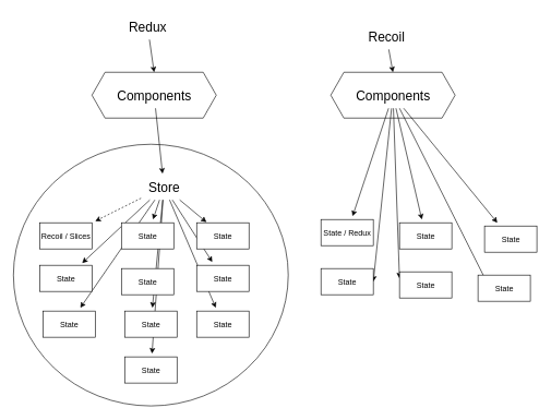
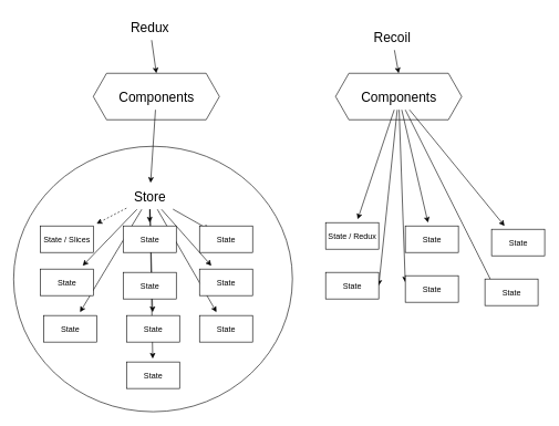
  <mxCell id="0" />
  <mxCell id="1" parent="0" />
  <mxCell id="2" style="edgeStyle=none;html=1;fontSize=20;entryX=0.5;entryY=0;entryDx=0;entryDy=0;" edge="1" parent="1" source="3" target="37"><mxGeometry relative="1" as="geometry"><mxPoint x="270" y="90" as="targetPoint" /></mxGeometry></mxCell>
  <mxCell id="3" value="&lt;font style=&quot;font-size: 20px;&quot;&gt;Redux&lt;/font&gt;" style="text;html=1;align=center;verticalAlign=middle;resizable=0;points=[];autosize=1;strokeColor=none;fillColor=none;" vertex="1" parent="1"><mxGeometry x="185" y="20" width="80" height="40" as="geometry" /></mxCell>
  <mxCell id="4" value="" style="ellipse;whiteSpace=wrap;html=1;fontSize=20;" vertex="1" parent="1"><mxGeometry y="220" width="420" height="400" as="geometry" x="20" /></mxCell>
  <mxCell id="5" style="edgeStyle=none;html=1;fontSize=12;dashed=1;" edge="1" parent="1" source="14" target="16"><mxGeometry relative="1" as="geometry" /></mxCell>
  <mxCell id="6" style="edgeStyle=none;html=1;fontSize=12;" edge="1" parent="1" source="14" target="18"><mxGeometry relative="1" as="geometry" /></mxCell>
  <mxCell id="7" style="edgeStyle=none;html=1;fontSize=12;" edge="1" parent="1" source="14" target="34"><mxGeometry relative="1" as="geometry" /></mxCell>
  <mxCell id="8" style="edgeStyle=none;html=1;fontSize=12;" edge="1" parent="1" source="14" target="20"><mxGeometry relative="1" as="geometry" /></mxCell>
  <mxCell id="9" style="edgeStyle=none;html=1;fontSize=12;" edge="1" parent="1" source="14" target="32"><mxGeometry relative="1" as="geometry" /></mxCell>
  <mxCell id="10" style="edgeStyle=none;html=1;fontSize=12;" edge="1" parent="1" source="14" target="24"><mxGeometry relative="1" as="geometry" /></mxCell>
  <mxCell id="11" style="edgeStyle=none;html=1;fontSize=12;" edge="1" parent="1" source="14" target="28"><mxGeometry relative="1" as="geometry" /></mxCell>
  <mxCell id="12" style="edgeStyle=none;html=1;fontSize=12;" edge="1" parent="1" source="14" target="26"><mxGeometry relative="1" as="geometry" /></mxCell>
  <mxCell id="13" style="edgeStyle=none;html=1;fontSize=12;" edge="1" parent="1" source="14" target="22"><mxGeometry relative="1" as="geometry" /></mxCell>
- <mxCell id="14" value="Store" style="text;html=1;align=center;verticalAlign=middle;resizable=0;points=[];autosize=1;strokeColor=none;fillColor=none;fontSize=20;" vertex="1" parent="1"><mxGeometry x="215" y="265" width="70" height="40" as="geometry" /></mxCell>
+ <mxCell id="14" value="Store" style="text;html=1;align=center;verticalAlign=middle;resizable=0;points=[];autosize=1;strokeColor=none;fillColor=none;fontSize=20;" vertex="1" parent="1"><mxGeometry x="190" y="275" width="70" height="40" as="geometry" /></mxCell>
  <mxCell id="15" value="" style="rounded=0;whiteSpace=wrap;html=1;fontSize=20;" vertex="1" parent="1"><mxGeometry x="60" y="340" width="80" height="40" as="geometry" /></mxCell>
- <mxCell id="16" value="&lt;p style=&quot;line-height: 100%; font-size: 12px;&quot;&gt;&lt;font style=&quot;font-size: 12px;&quot;&gt;Recoil / Slices&lt;/font&gt;&lt;/p&gt;" style="text;html=1;align=center;verticalAlign=middle;resizable=0;points=[];autosize=1;strokeColor=none;fillColor=none;fontSize=20;" vertex="1" parent="1"><mxGeometry x="55" y="335" width="90" height="50" as="geometry" /></mxCell>
+ <mxCell id="16" value="&lt;p style=&quot;line-height: 100%; font-size: 12px;&quot;&gt;&lt;font style=&quot;font-size: 12px;&quot;&gt;State / Slices&lt;/font&gt;&lt;/p&gt;" style="text;html=1;align=center;verticalAlign=middle;resizable=0;points=[];autosize=1;strokeColor=none;fillColor=none;fontSize=20;" vertex="1" parent="1"><mxGeometry x="55" y="335" width="90" height="50" as="geometry" /></mxCell>
  <mxCell id="17" value="" style="rounded=0;whiteSpace=wrap;html=1;fontSize=20;" vertex="1" parent="1"><mxGeometry x="185" y="340" width="80" height="40" as="geometry" /></mxCell>
  <mxCell id="18" value="&lt;p style=&quot;line-height: 100%; font-size: 12px;&quot;&gt;&lt;font style=&quot;font-size: 12px;&quot;&gt;State&lt;/font&gt;&lt;/p&gt;" style="text;html=1;align=center;verticalAlign=middle;resizable=0;points=[];autosize=1;strokeColor=none;fillColor=none;fontSize=20;" vertex="1" parent="1"><mxGeometry x="200" y="335" width="50" height="50" as="geometry" /></mxCell>
  <mxCell id="19" value="" style="rounded=0;whiteSpace=wrap;html=1;fontSize=20;" vertex="1" parent="1"><mxGeometry x="60" y="405" width="80" height="40" as="geometry" /></mxCell>
  <mxCell id="20" value="&lt;p style=&quot;line-height: 100%; font-size: 12px;&quot;&gt;&lt;font style=&quot;font-size: 12px;&quot;&gt;State&lt;/font&gt;&lt;/p&gt;" style="text;html=1;align=center;verticalAlign=middle;resizable=0;points=[];autosize=1;strokeColor=none;fillColor=none;fontSize=20;" vertex="1" parent="1"><mxGeometry x="75" y="400" width="50" height="50" as="geometry" /></mxCell>
  <mxCell id="21" value="" style="rounded=0;whiteSpace=wrap;html=1;fontSize=20;" vertex="1" parent="1"><mxGeometry x="190" y="545" width="80" height="40" as="geometry" /></mxCell>
  <mxCell id="22" value="&lt;p style=&quot;line-height: 100%; font-size: 12px;&quot;&gt;&lt;font style=&quot;font-size: 12px;&quot;&gt;State&lt;/font&gt;&lt;/p&gt;" style="text;html=1;align=center;verticalAlign=middle;resizable=0;points=[];autosize=1;strokeColor=none;fillColor=none;fontSize=20;" vertex="1" parent="1"><mxGeometry x="205" y="540" width="50" height="50" as="geometry" /></mxCell>
  <mxCell id="23" value="" style="rounded=0;whiteSpace=wrap;html=1;fontSize=20;" vertex="1" parent="1"><mxGeometry x="65" y="475" width="80" height="40" as="geometry" /></mxCell>
  <mxCell id="24" value="&lt;p style=&quot;line-height: 100%; font-size: 12px;&quot;&gt;&lt;font style=&quot;font-size: 12px;&quot;&gt;State&lt;/font&gt;&lt;/p&gt;" style="text;html=1;align=center;verticalAlign=middle;resizable=0;points=[];autosize=1;strokeColor=none;fillColor=none;fontSize=20;" vertex="1" parent="1"><mxGeometry x="80" y="470" width="50" height="50" as="geometry" /></mxCell>
  <mxCell id="25" value="" style="rounded=0;whiteSpace=wrap;html=1;fontSize=20;" vertex="1" parent="1"><mxGeometry x="190" y="475" width="80" height="40" as="geometry" /></mxCell>
  <mxCell id="26" value="&lt;p style=&quot;line-height: 100%; font-size: 12px;&quot;&gt;&lt;font style=&quot;font-size: 12px;&quot;&gt;State&lt;/font&gt;&lt;/p&gt;" style="text;html=1;align=center;verticalAlign=middle;resizable=0;points=[];autosize=1;strokeColor=none;fillColor=none;fontSize=20;" vertex="1" parent="1"><mxGeometry x="205" y="470" width="50" height="50" as="geometry" /></mxCell>
  <mxCell id="27" value="" style="rounded=0;whiteSpace=wrap;html=1;fontSize=20;" vertex="1" parent="1"><mxGeometry x="300" y="475" width="80" height="40" as="geometry" /></mxCell>
  <mxCell id="28" value="&lt;p style=&quot;line-height: 100%; font-size: 12px;&quot;&gt;&lt;font style=&quot;font-size: 12px;&quot;&gt;State&lt;/font&gt;&lt;/p&gt;" style="text;html=1;align=center;verticalAlign=middle;resizable=0;points=[];autosize=1;strokeColor=none;fillColor=none;fontSize=20;" vertex="1" parent="1"><mxGeometry x="315" y="470" width="50" height="50" as="geometry" /></mxCell>
  <mxCell id="29" value="" style="rounded=0;whiteSpace=wrap;html=1;fontSize=20;" vertex="1" parent="1"><mxGeometry x="185" y="410" width="80" height="40" as="geometry" /></mxCell>
  <mxCell id="30" value="&lt;p style=&quot;line-height: 100%; font-size: 12px;&quot;&gt;&lt;font style=&quot;font-size: 12px;&quot;&gt;State&lt;/font&gt;&lt;/p&gt;" style="text;html=1;align=center;verticalAlign=middle;resizable=0;points=[];autosize=1;strokeColor=none;fillColor=none;fontSize=20;" vertex="1" parent="1"><mxGeometry x="200" y="405" width="50" height="50" as="geometry" /></mxCell>
  <mxCell id="31" value="" style="rounded=0;whiteSpace=wrap;html=1;fontSize=20;" vertex="1" parent="1"><mxGeometry x="300" y="405" width="80" height="40" as="geometry" /></mxCell>
  <mxCell id="32" value="&lt;p style=&quot;line-height: 100%; font-size: 12px;&quot;&gt;&lt;font style=&quot;font-size: 12px;&quot;&gt;State&lt;/font&gt;&lt;/p&gt;" style="text;html=1;align=center;verticalAlign=middle;resizable=0;points=[];autosize=1;strokeColor=none;fillColor=none;fontSize=20;" vertex="1" parent="1"><mxGeometry x="315" y="400" width="50" height="50" as="geometry" /></mxCell>
  <mxCell id="33" value="" style="rounded=0;whiteSpace=wrap;html=1;fontSize=20;" vertex="1" parent="1"><mxGeometry x="300" y="340" width="80" height="40" as="geometry" /></mxCell>
  <mxCell id="34" value="&lt;p style=&quot;line-height: 100%; font-size: 12px;&quot;&gt;&lt;font style=&quot;font-size: 12px;&quot;&gt;State&lt;/font&gt;&lt;/p&gt;" style="text;html=1;align=center;verticalAlign=middle;resizable=0;points=[];autosize=1;strokeColor=none;fillColor=none;fontSize=20;" vertex="1" parent="1"><mxGeometry x="315" y="335" width="50" height="50" as="geometry" /></mxCell>
  <mxCell id="35" style="edgeStyle=none;html=1;entryX=0.5;entryY=0;entryDx=0;entryDy=0;fontSize=20;" edge="1" parent="1" source="36" target="40"><mxGeometry relative="1" as="geometry" /></mxCell>
  <mxCell id="36" value="&lt;font style=&quot;font-size: 20px;&quot;&gt;Recoil&lt;/font&gt;" style="text;html=1;align=center;verticalAlign=middle;resizable=0;points=[];autosize=1;strokeColor=none;fillColor=none;fontSize=12;" vertex="1" parent="1"><mxGeometry x="550" y="35" width="80" height="40" as="geometry" /></mxCell>
  <mxCell id="37" value="" style="shape=hexagon;perimeter=hexagonPerimeter2;whiteSpace=wrap;html=1;fixedSize=1;fontSize=20;" vertex="1" parent="1"><mxGeometry x="140" y="110" width="190" height="70" as="geometry" /></mxCell>
  <mxCell id="38" style="edgeStyle=none;html=1;fontSize=20;" edge="1" parent="1" source="39" target="14"><mxGeometry relative="1" as="geometry" /></mxCell>
  <mxCell id="39" value="Components" style="text;html=1;align=center;verticalAlign=middle;resizable=0;points=[];autosize=1;strokeColor=none;fillColor=none;fontSize=20;" vertex="1" parent="1"><mxGeometry x="165" y="125" width="140" height="40" as="geometry" /></mxCell>
  <mxCell id="40" value="" style="shape=hexagon;perimeter=hexagonPerimeter2;whiteSpace=wrap;html=1;fixedSize=1;fontSize=20;" vertex="1" parent="1"><mxGeometry x="505" y="110" width="190" height="70" as="geometry" /></mxCell>
  <mxCell id="41" style="edgeStyle=none;html=1;fontSize=20;" edge="1" parent="1" source="47" target="49"><mxGeometry relative="1" as="geometry" /></mxCell>
  <mxCell id="42" style="edgeStyle=none;html=1;fontSize=20;" edge="1" parent="1" source="47" target="51"><mxGeometry relative="1" as="geometry" /></mxCell>
  <mxCell id="43" style="edgeStyle=none;html=1;fontSize=20;" edge="1" parent="1" source="47" target="53"><mxGeometry relative="1" as="geometry" /></mxCell>
  <mxCell id="44" style="edgeStyle=none;html=1;entryX=1;entryY=0.5;entryDx=0;entryDy=0;fontSize=20;" edge="1" parent="1" source="47" target="54"><mxGeometry relative="1" as="geometry" /></mxCell>
  <mxCell id="45" style="edgeStyle=none;html=1;entryX=0;entryY=0.25;entryDx=0;entryDy=0;fontSize=20;" edge="1" parent="1" source="47" target="56"><mxGeometry relative="1" as="geometry" /></mxCell>
  <mxCell id="46" style="edgeStyle=none;html=1;entryX=-0.033;entryY=0.313;entryDx=0;entryDy=0;entryPerimeter=0;fontSize=20;" edge="1" parent="1" source="47" target="59"><mxGeometry relative="1" as="geometry" /></mxCell>
  <mxCell id="47" value="Components" style="text;html=1;align=center;verticalAlign=middle;resizable=0;points=[];autosize=1;strokeColor=none;fillColor=none;fontSize=20;" vertex="1" parent="1"><mxGeometry x="530" y="125" width="140" height="40" as="geometry" /></mxCell>
  <mxCell id="48" value="" style="rounded=0;whiteSpace=wrap;html=1;fontSize=20;" vertex="1" parent="1"><mxGeometry x="490" y="335" width="80" height="40" as="geometry" /></mxCell>
  <mxCell id="49" value="&lt;p style=&quot;line-height: 100%; font-size: 12px;&quot;&gt;&lt;font style=&quot;font-size: 12px;&quot;&gt;State / Redux&lt;/font&gt;&lt;/p&gt;" style="text;html=1;align=center;verticalAlign=middle;resizable=0;points=[];autosize=1;strokeColor=none;fillColor=none;fontSize=20;" vertex="1" parent="1"><mxGeometry x="485" y="330" width="90" height="50" as="geometry" /></mxCell>
  <mxCell id="50" value="" style="rounded=0;whiteSpace=wrap;html=1;fontSize=20;" vertex="1" parent="1"><mxGeometry x="610" y="340" width="80" height="40" as="geometry" /></mxCell>
  <mxCell id="51" value="&lt;p style=&quot;line-height: 100%; font-size: 12px;&quot;&gt;&lt;font style=&quot;font-size: 12px;&quot;&gt;State&lt;/font&gt;&lt;/p&gt;" style="text;html=1;align=center;verticalAlign=middle;resizable=0;points=[];autosize=1;strokeColor=none;fillColor=none;fontSize=20;" vertex="1" parent="1"><mxGeometry x="625" y="335" width="50" height="50" as="geometry" /></mxCell>
  <mxCell id="52" value="" style="rounded=0;whiteSpace=wrap;html=1;fontSize=20;" vertex="1" parent="1"><mxGeometry x="740" y="345" width="80" height="40" as="geometry" /></mxCell>
  <mxCell id="53" value="&lt;p style=&quot;line-height: 100%; font-size: 12px;&quot;&gt;&lt;font style=&quot;font-size: 12px;&quot;&gt;State&lt;/font&gt;&lt;/p&gt;" style="text;html=1;align=center;verticalAlign=middle;resizable=0;points=[];autosize=1;strokeColor=none;fillColor=none;fontSize=20;" vertex="1" parent="1"><mxGeometry x="755" y="340" width="50" height="50" as="geometry" /></mxCell>
  <mxCell id="54" value="" style="rounded=0;whiteSpace=wrap;html=1;fontSize=20;" vertex="1" parent="1"><mxGeometry x="490" y="410" width="80" height="40" as="geometry" /></mxCell>
  <mxCell id="55" value="&lt;p style=&quot;line-height: 100%; font-size: 12px;&quot;&gt;&lt;font style=&quot;font-size: 12px;&quot;&gt;State&lt;/font&gt;&lt;/p&gt;" style="text;html=1;align=center;verticalAlign=middle;resizable=0;points=[];autosize=1;strokeColor=none;fillColor=none;fontSize=20;" vertex="1" parent="1"><mxGeometry x="505" y="405" width="50" height="50" as="geometry" /></mxCell>
  <mxCell id="56" value="" style="rounded=0;whiteSpace=wrap;html=1;fontSize=20;" vertex="1" parent="1"><mxGeometry x="610" y="415" width="80" height="40" as="geometry" /></mxCell>
  <mxCell id="57" value="&lt;p style=&quot;line-height: 100%; font-size: 12px;&quot;&gt;&lt;font style=&quot;font-size: 12px;&quot;&gt;State&lt;/font&gt;&lt;/p&gt;" style="text;html=1;align=center;verticalAlign=middle;resizable=0;points=[];autosize=1;strokeColor=none;fillColor=none;fontSize=20;" vertex="1" parent="1"><mxGeometry x="625" y="410" width="50" height="50" as="geometry" /></mxCell>
  <mxCell id="58" value="" style="rounded=0;whiteSpace=wrap;html=1;fontSize=20;" vertex="1" parent="1"><mxGeometry x="730" y="420" width="80" height="40" as="geometry" /></mxCell>
  <mxCell id="59" value="&lt;p style=&quot;line-height: 100%; font-size: 12px;&quot;&gt;&lt;font style=&quot;font-size: 12px;&quot;&gt;State&lt;/font&gt;&lt;/p&gt;" style="text;html=1;align=center;verticalAlign=middle;resizable=0;points=[];autosize=1;strokeColor=none;fillColor=none;fontSize=20;" vertex="1" parent="1"><mxGeometry x="745" y="415" width="50" height="50" as="geometry" /></mxCell>
